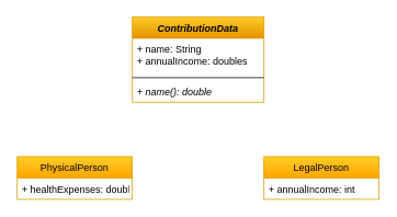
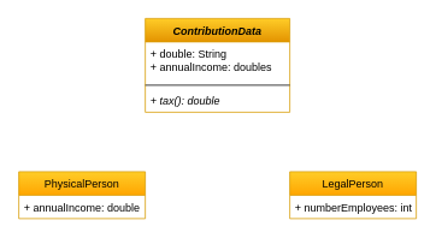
  <mxCell id="0" />
  <mxCell id="1" parent="0" />
  <mxCell id="2" value="ContributionData" style="swimlane;fontStyle=3;align=center;verticalAlign=top;childLayout=stackLayout;horizontal=1;startSize=26;horizontalStack=0;resizeParent=1;resizeParentMax=0;resizeLast=0;collapsible=1;marginBottom=0;fillColor=#ffcd28;strokeColor=#d79b00;gradientColor=#E39300;" vertex="1" parent="1"><mxGeometry x="160" y="20" width="160" height="104" as="geometry" /></mxCell>
- <mxCell id="3" value="+ name: String&#10;+ annualIncome: doubles" style="text;strokeColor=none;fillColor=none;align=left;verticalAlign=top;spacingLeft=4;spacingRight=4;overflow=hidden;rotatable=0;points=[[0,0.5],[1,0.5]];portConstraint=eastwest;" vertex="1" parent="2"><mxGeometry y="26" width="160" height="44" as="geometry" /></mxCell>
+ <mxCell id="3" value="+ double: String&#10;+ annualIncome: doubles" style="text;strokeColor=none;fillColor=none;align=left;verticalAlign=top;spacingLeft=4;spacingRight=4;overflow=hidden;rotatable=0;points=[[0,0.5],[1,0.5]];portConstraint=eastwest;" vertex="1" parent="2"><mxGeometry y="26" width="160" height="44" as="geometry" /></mxCell>
  <mxCell id="4" value="" style="line;strokeWidth=1;fillColor=none;align=left;verticalAlign=middle;spacingTop=-1;spacingLeft=3;spacingRight=3;rotatable=0;labelPosition=right;points=[];portConstraint=eastwest;" vertex="1" parent="2"><mxGeometry y="70" width="160" height="8" as="geometry" /></mxCell>
- <mxCell id="5" value="+ name(): double" style="text;strokeColor=none;fillColor=none;align=left;verticalAlign=top;spacingLeft=4;spacingRight=4;overflow=hidden;rotatable=0;points=[[0,0.5],[1,0.5]];portConstraint=eastwest;fontStyle=2" vertex="1" parent="2"><mxGeometry y="78" width="160" height="26" as="geometry" /></mxCell>
+ <mxCell id="5" value="+ tax(): double" style="text;strokeColor=none;fillColor=none;align=left;verticalAlign=top;spacingLeft=4;spacingRight=4;overflow=hidden;rotatable=0;points=[[0,0.5],[1,0.5]];portConstraint=eastwest;fontStyle=2" vertex="1" parent="2"><mxGeometry y="78" width="160" height="26" as="geometry" /></mxCell>
  <mxCell id="6" value="PhysicalPerson" style="swimlane;fontStyle=0;childLayout=stackLayout;horizontal=1;startSize=26;fillColor=#ffcd28;horizontalStack=0;resizeParent=1;resizeParentMax=0;resizeLast=0;collapsible=1;marginBottom=0;gradientColor=#ffa500;strokeColor=#d79b00;" vertex="1" parent="1"><mxGeometry x="20" y="190" width="140" height="52" as="geometry" /></mxCell>
- <mxCell id="7" value="+ healthExpenses: double" style="text;strokeColor=none;fillColor=none;align=left;verticalAlign=top;spacingLeft=4;spacingRight=4;overflow=hidden;rotatable=0;points=[[0,0.5],[1,0.5]];portConstraint=eastwest;" vertex="1" parent="6"><mxGeometry y="26" width="140" height="26" as="geometry" /></mxCell>
+ <mxCell id="7" value="+ annualIncome: double" style="text;strokeColor=none;fillColor=none;align=left;verticalAlign=top;spacingLeft=4;spacingRight=4;overflow=hidden;rotatable=0;points=[[0,0.5],[1,0.5]];portConstraint=eastwest;" vertex="1" parent="6"><mxGeometry y="26" width="140" height="26" as="geometry" /></mxCell>
  <mxCell id="8" value="LegalPerson" style="swimlane;fontStyle=0;childLayout=stackLayout;horizontal=1;startSize=26;fillColor=#ffcd28;horizontalStack=0;resizeParent=1;resizeParentMax=0;resizeLast=0;collapsible=1;marginBottom=0;gradientColor=#ffa500;strokeColor=#d79b00;" vertex="1" parent="1"><mxGeometry x="320" y="190" width="140" height="52" as="geometry" /></mxCell>
- <mxCell id="9" value="+ annualIncome: int" style="text;strokeColor=none;fillColor=none;align=left;verticalAlign=top;spacingLeft=4;spacingRight=4;overflow=hidden;rotatable=0;points=[[0,0.5],[1,0.5]];portConstraint=eastwest;" vertex="1" parent="8"><mxGeometry y="26" width="140" height="26" as="geometry" /></mxCell>
+ <mxCell id="9" value="+ numberEmployees: int" style="text;strokeColor=none;fillColor=none;align=left;verticalAlign=top;spacingLeft=4;spacingRight=4;overflow=hidden;rotatable=0;points=[[0,0.5],[1,0.5]];portConstraint=eastwest;" vertex="1" parent="8"><mxGeometry y="26" width="140" height="26" as="geometry" /></mxCell>
